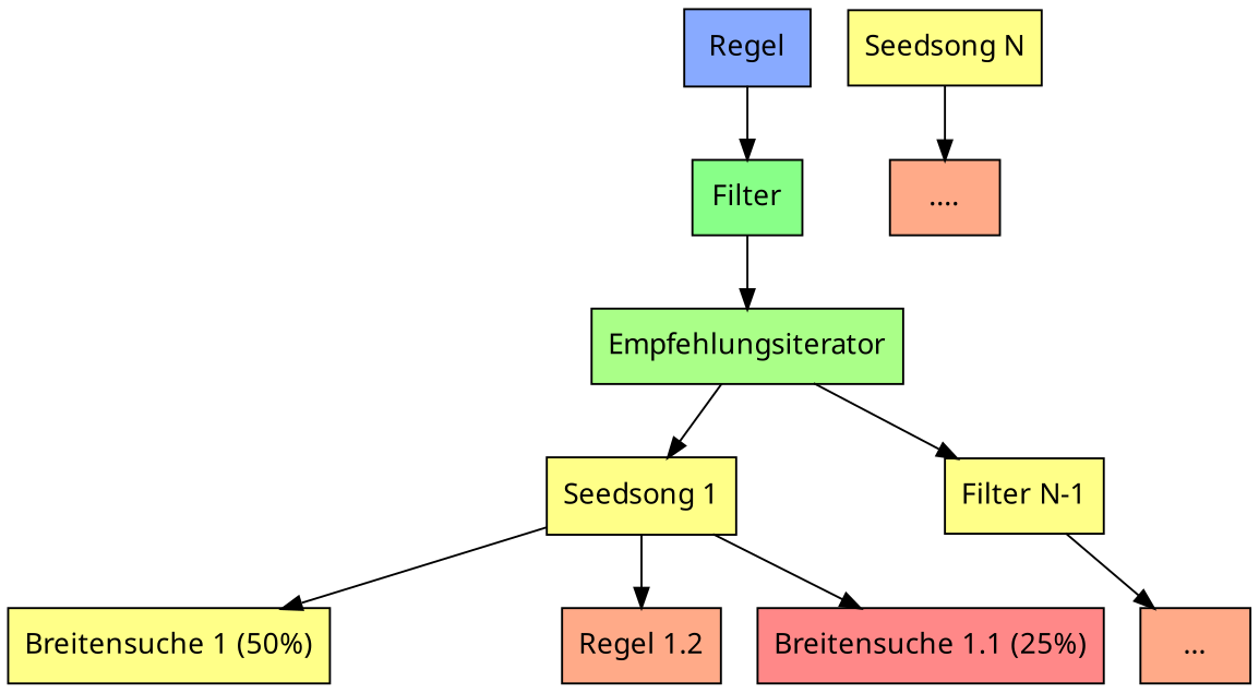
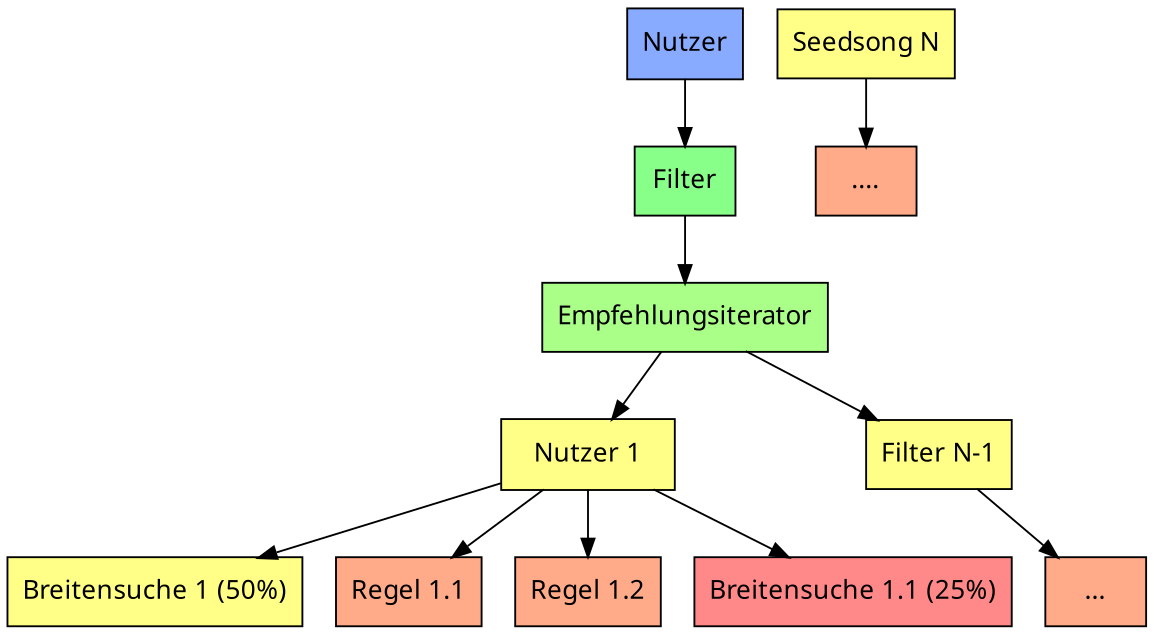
  digraph {
    splines=false
    node [fillcolor="#ffff88" fontname=monoOne shape=record style=filled]
-   Nutzer [fillcolor="#88aaff" label=Regel]
+   Nutzer [fillcolor="#88aaff"]
    Filter [fillcolor="#88ff88"]
    Empfehlungsiterator [fillcolor="#aaff88"]
-   "Seedsong 1"
+   "Seedsong 1" [label="Nutzer 1"]
    n5 [label="Filter N-1"]
    "Breitensuche 1 (50%)"
+   "Regel 1.1" [fillcolor="#ffaa88"]
    "Regel 1.2" [fillcolor="#ffaa88"]
    "Breitensuche 1.1 (25%)" [fillcolor="#ff8888"]
    "..." [fillcolor="#ffaa88"]
    "Seedsong N"
    "...." [fillcolor="#ffaa88"]
    Nutzer -> Filter
    Filter -> Empfehlungsiterator
    Empfehlungsiterator -> "Seedsong 1"
    Empfehlungsiterator -> n5
    "Seedsong 1" -> "Breitensuche 1 (50%)"
+   "Seedsong 1" -> "Regel 1.1"
    "Seedsong 1" -> "Regel 1.2"
    "Seedsong 1" -> "Breitensuche 1.1 (25%)"
    n5 -> "..."
    "Seedsong N" -> "...."
  }
